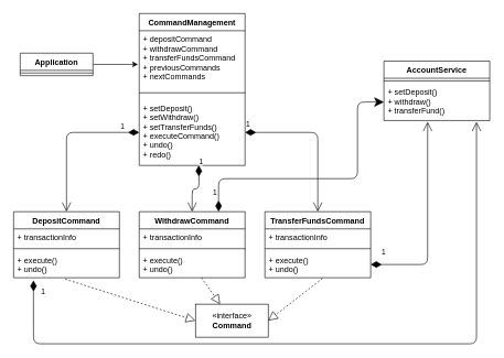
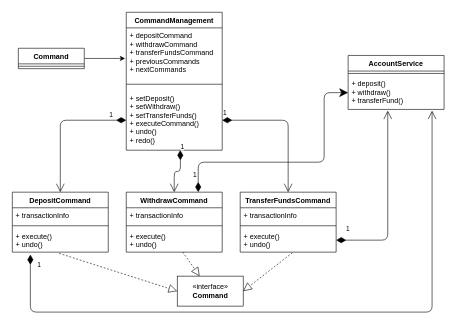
  <mxCell id="0" />
  <mxCell id="1" parent="0" />
  <mxCell id="2" style="edgeStyle=orthogonalEdgeStyle;rounded=0;orthogonalLoop=1;jettySize=auto;html=1;entryX=-0.012;entryY=0.607;entryDx=0;entryDy=0;entryPerimeter=0;" edge="1" parent="1" source="3" target="6"><mxGeometry relative="1" as="geometry" /></mxCell>
- <mxCell id="3" value="Application" style="swimlane;fontStyle=1;align=center;verticalAlign=top;childLayout=stackLayout;horizontal=1;startSize=26;horizontalStack=0;resizeParent=1;resizeParentMax=0;resizeLast=0;collapsible=1;marginBottom=0;" vertex="1" parent="1"><mxGeometry x="30" y="80" width="110" height="34" as="geometry" /></mxCell>
+ <mxCell id="3" value="Command" style="swimlane;fontStyle=1;align=center;verticalAlign=top;childLayout=stackLayout;horizontal=1;startSize=26;horizontalStack=0;resizeParent=1;resizeParentMax=0;resizeLast=0;collapsible=1;marginBottom=0;" vertex="1" parent="1"><mxGeometry x="30" y="80" width="110" height="34" as="geometry" /></mxCell>
  <mxCell id="4" value="" style="line;strokeWidth=1;fillColor=none;align=left;verticalAlign=middle;spacingTop=-1;spacingLeft=3;spacingRight=3;rotatable=0;labelPosition=right;points=[];portConstraint=eastwest;" vertex="1" parent="3"><mxGeometry y="26" width="110" height="8" as="geometry" /></mxCell>
  <mxCell id="5" value="CommandManagement" style="swimlane;fontStyle=1;align=center;verticalAlign=top;childLayout=stackLayout;horizontal=1;startSize=26;horizontalStack=0;resizeParent=1;resizeParentMax=0;resizeLast=0;collapsible=1;marginBottom=0;" vertex="1" parent="1"><mxGeometry x="210" y="20" width="160" height="230" as="geometry" /></mxCell>
  <mxCell id="6" value="+ depositCommand&#10;+ withdrawCommand&#10;+ transferFundsCommand&#10;+ previousCommands&#10;+ nextCommands" style="text;strokeColor=none;fillColor=none;align=left;verticalAlign=top;spacingLeft=4;spacingRight=4;overflow=hidden;rotatable=0;points=[[0,0.5],[1,0.5]];portConstraint=eastwest;" vertex="1" parent="5"><mxGeometry y="26" width="160" height="84" as="geometry" /></mxCell>
  <mxCell id="7" value="" style="line;strokeWidth=1;fillColor=none;align=left;verticalAlign=middle;spacingTop=-1;spacingLeft=3;spacingRight=3;rotatable=0;labelPosition=right;points=[];portConstraint=eastwest;" vertex="1" parent="5"><mxGeometry y="110" width="160" height="20" as="geometry" /></mxCell>
  <mxCell id="8" value="+ setDeposit()&#10;+ setWithdraw()&#10;+ setTransferFunds()&#10;+ executeCommand()&#10;+ undo()&#10;+ redo()" style="text;strokeColor=none;fillColor=none;align=left;verticalAlign=top;spacingLeft=4;spacingRight=4;overflow=hidden;rotatable=0;points=[[0,0.5],[1,0.5]];portConstraint=eastwest;" vertex="1" parent="5"><mxGeometry y="130" width="160" height="100" as="geometry" /></mxCell>
  <mxCell id="9" value="1" style="endArrow=open;html=1;endSize=12;startArrow=diamondThin;startSize=14;startFill=1;edgeStyle=orthogonalEdgeStyle;align=left;verticalAlign=bottom;entryX=0.5;entryY=0;entryDx=0;entryDy=0;exitX=0;exitY=0.5;exitDx=0;exitDy=0;" edge="1" parent="5" target="15"><mxGeometry x="0.125" y="-18" relative="1" as="geometry"><mxPoint x="90" y="230" as="sourcePoint" /><mxPoint x="-20" y="350" as="targetPoint" /><mxPoint x="8" y="-15" as="offset" /></mxGeometry></mxCell>
  <mxCell id="10" value="«interface»&lt;br&gt;&lt;b&gt;Command&lt;/b&gt;" style="html=1;" vertex="1" parent="1"><mxGeometry x="295" y="460" width="110" height="50" as="geometry" /></mxCell>
  <mxCell id="11" value="DepositCommand" style="swimlane;fontStyle=1;align=center;verticalAlign=top;childLayout=stackLayout;horizontal=1;startSize=26;horizontalStack=0;resizeParent=1;resizeParentMax=0;resizeLast=0;collapsible=1;marginBottom=0;" vertex="1" parent="1"><mxGeometry x="20" y="320" width="160" height="100" as="geometry" /></mxCell>
  <mxCell id="12" value="+ transactionInfo" style="text;strokeColor=none;fillColor=none;align=left;verticalAlign=top;spacingLeft=4;spacingRight=4;overflow=hidden;rotatable=0;points=[[0,0.5],[1,0.5]];portConstraint=eastwest;" vertex="1" parent="11"><mxGeometry y="26" width="160" height="26" as="geometry" /></mxCell>
  <mxCell id="13" value="" style="line;strokeWidth=1;fillColor=none;align=left;verticalAlign=middle;spacingTop=-1;spacingLeft=3;spacingRight=3;rotatable=0;labelPosition=right;points=[];portConstraint=eastwest;" vertex="1" parent="11"><mxGeometry y="52" width="160" height="8" as="geometry" /></mxCell>
  <mxCell id="14" value="+ execute()&#10;+ undo()&#10;" style="text;strokeColor=none;fillColor=none;align=left;verticalAlign=top;spacingLeft=4;spacingRight=4;overflow=hidden;rotatable=0;points=[[0,0.5],[1,0.5]];portConstraint=eastwest;" vertex="1" parent="11"><mxGeometry y="60" width="160" height="40" as="geometry" /></mxCell>
  <mxCell id="15" value="WithdrawCommand" style="swimlane;fontStyle=1;align=center;verticalAlign=top;childLayout=stackLayout;horizontal=1;startSize=26;horizontalStack=0;resizeParent=1;resizeParentMax=0;resizeLast=0;collapsible=1;marginBottom=0;" vertex="1" parent="1"><mxGeometry x="210" y="320" width="160" height="100" as="geometry" /></mxCell>
  <mxCell id="16" value="+ transactionInfo" style="text;strokeColor=none;fillColor=none;align=left;verticalAlign=top;spacingLeft=4;spacingRight=4;overflow=hidden;rotatable=0;points=[[0,0.5],[1,0.5]];portConstraint=eastwest;" vertex="1" parent="15"><mxGeometry y="26" width="160" height="26" as="geometry" /></mxCell>
  <mxCell id="17" value="" style="line;strokeWidth=1;fillColor=none;align=left;verticalAlign=middle;spacingTop=-1;spacingLeft=3;spacingRight=3;rotatable=0;labelPosition=right;points=[];portConstraint=eastwest;" vertex="1" parent="15"><mxGeometry y="52" width="160" height="8" as="geometry" /></mxCell>
  <mxCell id="18" value="+ execute()&#10;+ undo()" style="text;strokeColor=none;fillColor=none;align=left;verticalAlign=top;spacingLeft=4;spacingRight=4;overflow=hidden;rotatable=0;points=[[0,0.5],[1,0.5]];portConstraint=eastwest;" vertex="1" parent="15"><mxGeometry y="60" width="160" height="40" as="geometry" /></mxCell>
  <mxCell id="19" value="TransferFundsCommand" style="swimlane;fontStyle=1;align=center;verticalAlign=top;childLayout=stackLayout;horizontal=1;startSize=26;horizontalStack=0;resizeParent=1;resizeParentMax=0;resizeLast=0;collapsible=1;marginBottom=0;" vertex="1" parent="1"><mxGeometry x="400" y="320" width="160" height="100" as="geometry" /></mxCell>
  <mxCell id="20" value="+ transactionInfo" style="text;strokeColor=none;fillColor=none;align=left;verticalAlign=top;spacingLeft=4;spacingRight=4;overflow=hidden;rotatable=0;points=[[0,0.5],[1,0.5]];portConstraint=eastwest;" vertex="1" parent="19"><mxGeometry y="26" width="160" height="26" as="geometry" /></mxCell>
  <mxCell id="21" value="" style="line;strokeWidth=1;fillColor=none;align=left;verticalAlign=middle;spacingTop=-1;spacingLeft=3;spacingRight=3;rotatable=0;labelPosition=right;points=[];portConstraint=eastwest;" vertex="1" parent="19"><mxGeometry y="52" width="160" height="8" as="geometry" /></mxCell>
  <mxCell id="22" value="+ execute()&#10;+ undo()" style="text;strokeColor=none;fillColor=none;align=left;verticalAlign=top;spacingLeft=4;spacingRight=4;overflow=hidden;rotatable=0;points=[[0,0.5],[1,0.5]];portConstraint=eastwest;" vertex="1" parent="19"><mxGeometry y="60" width="160" height="40" as="geometry" /></mxCell>
  <mxCell id="23" value="1" style="endArrow=open;html=1;endSize=12;startArrow=diamondThin;startSize=14;startFill=1;edgeStyle=orthogonalEdgeStyle;align=left;verticalAlign=bottom;entryX=0.5;entryY=0;entryDx=0;entryDy=0;exitX=0;exitY=0.5;exitDx=0;exitDy=0;" edge="1" parent="1" source="8" target="11"><mxGeometry x="-0.739" relative="1" as="geometry"><mxPoint x="-10" y="350" as="sourcePoint" /><mxPoint x="150" y="350" as="targetPoint" /><mxPoint as="offset" /></mxGeometry></mxCell>
  <mxCell id="24" value="1" style="endArrow=open;html=1;endSize=12;startArrow=diamondThin;startSize=14;startFill=1;edgeStyle=orthogonalEdgeStyle;align=left;verticalAlign=bottom;entryX=0.5;entryY=0;entryDx=0;entryDy=0;exitX=1;exitY=0.5;exitDx=0;exitDy=0;" edge="1" parent="1" source="8" target="19"><mxGeometry x="-1" y="3" relative="1" as="geometry"><mxPoint x="230" y="220" as="sourcePoint" /><mxPoint x="120" y="340" as="targetPoint" /></mxGeometry></mxCell>
  <mxCell id="25" value="" style="endArrow=block;dashed=1;endFill=0;endSize=12;html=1;exitX=0.488;exitY=1.05;exitDx=0;exitDy=0;exitPerimeter=0;entryX=0;entryY=0.5;entryDx=0;entryDy=0;" edge="1" parent="1" source="14" target="10"><mxGeometry width="160" relative="1" as="geometry"><mxPoint x="360" y="280" as="sourcePoint" /><mxPoint x="520" y="280" as="targetPoint" /></mxGeometry></mxCell>
  <mxCell id="26" value="" style="endArrow=block;dashed=1;endFill=0;endSize=12;html=1;" edge="1" parent="1" source="18" target="10"><mxGeometry width="160" relative="1" as="geometry"><mxPoint x="108.08" y="432" as="sourcePoint" /><mxPoint x="245" y="495" as="targetPoint" /></mxGeometry></mxCell>
  <mxCell id="27" value="" style="endArrow=block;dashed=1;endFill=0;endSize=12;html=1;exitX=0.544;exitY=1.025;exitDx=0;exitDy=0;exitPerimeter=0;entryX=1;entryY=0.5;entryDx=0;entryDy=0;" edge="1" parent="1" source="22" target="10"><mxGeometry width="160" relative="1" as="geometry"><mxPoint x="300" y="430" as="sourcePoint" /><mxPoint x="300" y="470" as="targetPoint" /></mxGeometry></mxCell>
  <mxCell id="28" value="AccountService" style="swimlane;fontStyle=1;align=center;verticalAlign=top;childLayout=stackLayout;horizontal=1;startSize=26;horizontalStack=0;resizeParent=1;resizeParentMax=0;resizeLast=0;collapsible=1;marginBottom=0;" vertex="1" parent="1"><mxGeometry x="580" y="92" width="160" height="90" as="geometry" /></mxCell>
  <mxCell id="29" value="" style="line;strokeWidth=1;fillColor=none;align=left;verticalAlign=middle;spacingTop=-1;spacingLeft=3;spacingRight=3;rotatable=0;labelPosition=right;points=[];portConstraint=eastwest;" vertex="1" parent="28"><mxGeometry y="26" width="160" height="8" as="geometry" /></mxCell>
- <mxCell id="30" value="+ setDeposit()&#10;+ withdraw()&#10;+ transferFund()" style="text;strokeColor=none;fillColor=none;align=left;verticalAlign=top;spacingLeft=4;spacingRight=4;overflow=hidden;rotatable=0;points=[[0,0.5],[1,0.5]];portConstraint=eastwest;" vertex="1" parent="28"><mxGeometry y="34" width="160" height="56" as="geometry" /></mxCell>
+ <mxCell id="30" value="+ deposit()&#10;+ withdraw()&#10;+ transferFund()" style="text;strokeColor=none;fillColor=none;align=left;verticalAlign=top;spacingLeft=4;spacingRight=4;overflow=hidden;rotatable=0;points=[[0,0.5],[1,0.5]];portConstraint=eastwest;" vertex="1" parent="28"><mxGeometry y="34" width="160" height="56" as="geometry" /></mxCell>
  <mxCell id="31" value="1" style="endArrow=classic;html=1;endSize=12;startArrow=diamondThin;startSize=14;startFill=1;edgeStyle=orthogonalEdgeStyle;align=left;verticalAlign=bottom;entryX=0;entryY=0.5;entryDx=0;entryDy=0;exitX=0.75;exitY=0;exitDx=0;exitDy=0;" edge="1" parent="1" source="15" target="30"><mxGeometry x="-0.904" y="10" relative="1" as="geometry"><mxPoint x="220" y="210" as="sourcePoint" /><mxPoint x="110" y="330" as="targetPoint" /><Array as="points"><mxPoint x="330" y="270" /><mxPoint x="540" y="270" /><mxPoint x="540" y="154" /></Array><mxPoint as="offset" /></mxGeometry></mxCell>
  <mxCell id="32" value="1" style="endArrow=open;html=1;endSize=12;startArrow=diamondThin;startSize=14;startFill=1;edgeStyle=orthogonalEdgeStyle;align=left;verticalAlign=bottom;entryX=0.875;entryY=1.036;entryDx=0;entryDy=0;entryPerimeter=0;exitX=0.188;exitY=1.1;exitDx=0;exitDy=0;exitPerimeter=0;" edge="1" parent="1" source="14" target="30"><mxGeometry x="-0.953" y="10" relative="1" as="geometry"><mxPoint x="50" y="430" as="sourcePoint" /><mxPoint x="590" y="164" as="targetPoint" /><Array as="points"><mxPoint x="50" y="520" /><mxPoint x="720" y="520" /></Array><mxPoint as="offset" /></mxGeometry></mxCell>
  <mxCell id="33" value="1" style="endArrow=open;html=1;endSize=12;startArrow=diamondThin;startSize=14;startFill=1;edgeStyle=orthogonalEdgeStyle;align=left;verticalAlign=bottom;entryX=0.413;entryY=1.036;entryDx=0;entryDy=0;entryPerimeter=0;exitX=1;exitY=0.5;exitDx=0;exitDy=0;" edge="1" parent="1" source="22" target="30"><mxGeometry x="-0.904" y="10" relative="1" as="geometry"><mxPoint x="600" y="425.98" as="sourcePoint" /><mxPoint x="780" y="169.996" as="targetPoint" /><Array as="points"><mxPoint x="646" y="400" /></Array><mxPoint as="offset" /></mxGeometry></mxCell>
